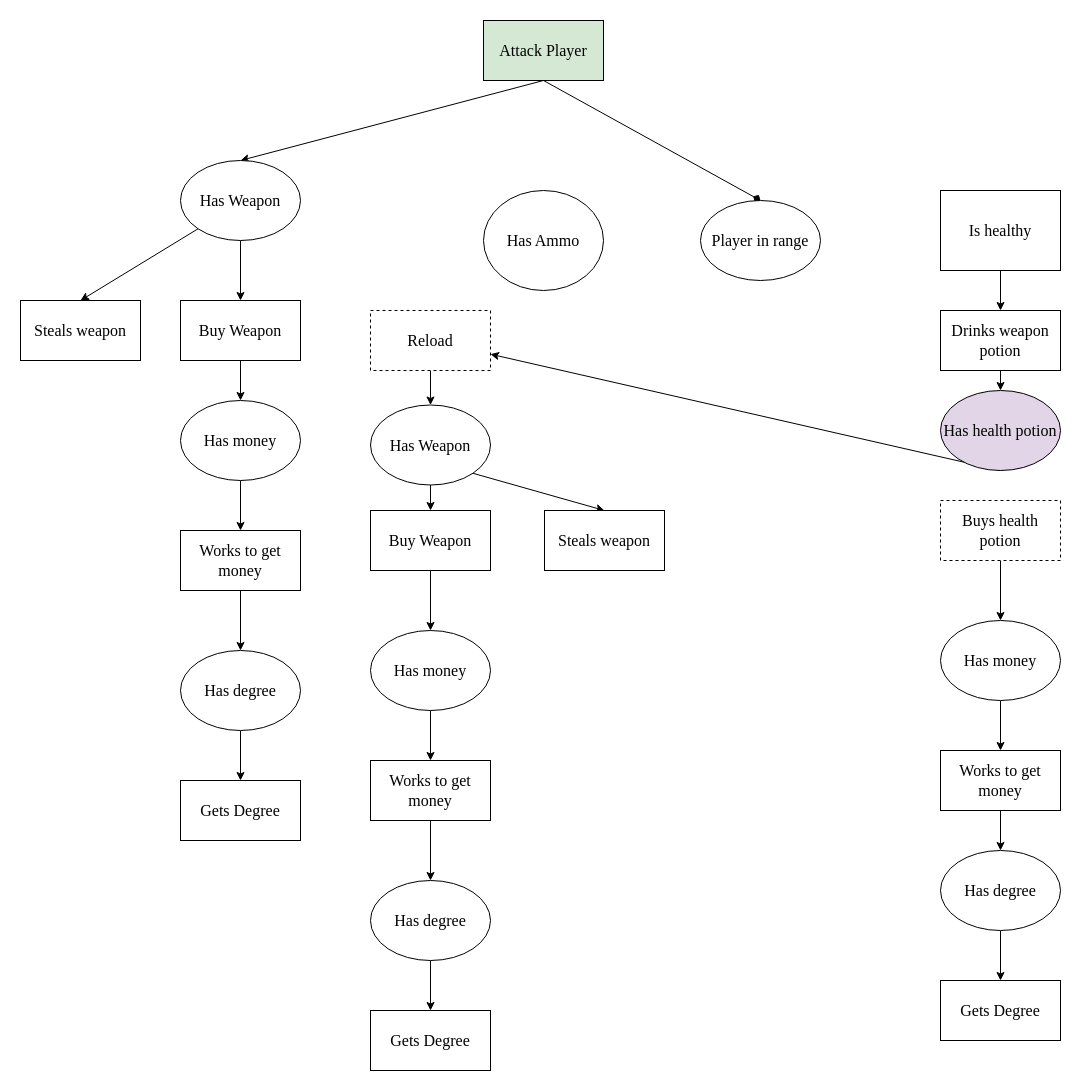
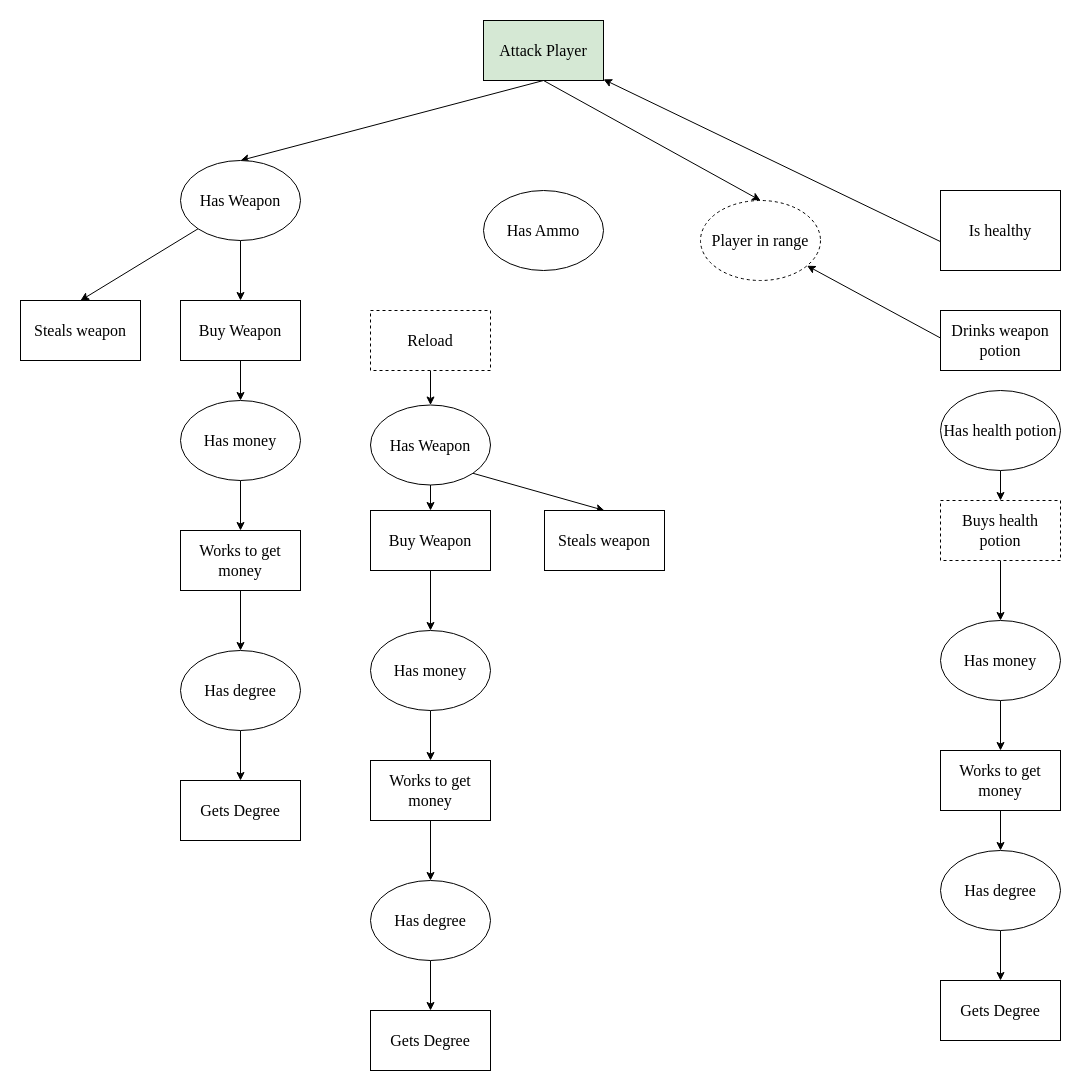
  <mxCell id="0" />
  <mxCell id="1" parent="0" />
  <mxCell id="2" style="rounded=0;orthogonalLoop=1;jettySize=auto;html=1;exitX=0.5;exitY=1;exitDx=0;exitDy=0;entryX=0.5;entryY=0;entryDx=0;entryDy=0;fontFamily=Tahoma;fontSize=16;" edge="1" parent="1" source="4" target="7"><mxGeometry relative="1" as="geometry" /></mxCell>
- <mxCell id="3" style="edgeStyle=none;rounded=0;orthogonalLoop=1;jettySize=auto;html=1;exitX=0.5;exitY=1;exitDx=0;exitDy=0;entryX=0.5;entryY=0;entryDx=0;entryDy=0;fontFamily=Tahoma;fontSize=16;endArrow=diamond;" edge="1" parent="1" source="4" target="9"><mxGeometry relative="1" as="geometry" /></mxCell>
+ <mxCell id="3" style="edgeStyle=none;rounded=0;orthogonalLoop=1;jettySize=auto;html=1;exitX=0.5;exitY=1;exitDx=0;exitDy=0;entryX=0.5;entryY=0;entryDx=0;entryDy=0;fontFamily=Tahoma;fontSize=16;" edge="1" parent="1" source="4" target="9"><mxGeometry relative="1" as="geometry" /></mxCell>
  <mxCell id="4" value="&lt;font style=&quot;font-size: 16px&quot;&gt;Attack Player&lt;/font&gt;" style="rounded=0;whiteSpace=wrap;html=1;fontFamily=Tahoma;fontSize=16;fillColor=#d5e8d4;" vertex="1" parent="1"><mxGeometry x="483" y="20" width="120" height="60" as="geometry" /></mxCell>
  <mxCell id="5" style="edgeStyle=none;rounded=0;orthogonalLoop=1;jettySize=auto;html=1;exitX=0.5;exitY=1;exitDx=0;exitDy=0;fontFamily=Tahoma;fontSize=16;" edge="1" parent="1" source="7" target="11"><mxGeometry relative="1" as="geometry" /></mxCell>
  <mxCell id="6" style="edgeStyle=none;rounded=0;orthogonalLoop=1;jettySize=auto;html=1;exitX=0;exitY=1;exitDx=0;exitDy=0;entryX=0.5;entryY=0;entryDx=0;entryDy=0;fontFamily=Tahoma;fontSize=16;" edge="1" parent="1" source="7" target="29"><mxGeometry relative="1" as="geometry" /></mxCell>
  <mxCell id="7" value="&lt;font style=&quot;font-size: 16px&quot;&gt;Has Weapon&lt;/font&gt;" style="ellipse;whiteSpace=wrap;html=1;fontFamily=Tahoma;fontSize=16;" vertex="1" parent="1"><mxGeometry x="180" y="160" width="120" height="80" as="geometry" /></mxCell>
- <mxCell id="8" value="&lt;font style=&quot;font-size: 16px&quot;&gt;Has Ammo&lt;/font&gt;" style="ellipse;whiteSpace=wrap;html=1;fontFamily=Tahoma;fontSize=16;" vertex="1" parent="1"><mxGeometry x="483" y="190" width="120" height="100" as="geometry" /></mxCell>
- <mxCell id="9" value="Player in range" style="ellipse;whiteSpace=wrap;html=1;fontFamily=Tahoma;fontSize=16;" vertex="1" parent="1"><mxGeometry x="700" y="200" width="120" height="80" as="geometry" /></mxCell>
+ <mxCell id="8" value="&lt;font style=&quot;font-size: 16px&quot;&gt;Has Ammo&lt;/font&gt;" style="ellipse;whiteSpace=wrap;html=1;fontFamily=Tahoma;fontSize=16;" vertex="1" parent="1"><mxGeometry x="483" y="190" width="120" height="80" as="geometry" /></mxCell>
+ <mxCell id="9" value="Player in range" style="ellipse;whiteSpace=wrap;html=1;fontFamily=Tahoma;fontSize=16;dashed=1;" vertex="1" parent="1"><mxGeometry x="700" y="200" width="120" height="80" as="geometry" /></mxCell>
  <mxCell id="10" style="edgeStyle=none;rounded=0;orthogonalLoop=1;jettySize=auto;html=1;exitX=0.5;exitY=1;exitDx=0;exitDy=0;entryX=0.5;entryY=0;entryDx=0;entryDy=0;fontFamily=Tahoma;fontSize=16;" edge="1" parent="1" source="11" target="22"><mxGeometry relative="1" as="geometry" /></mxCell>
  <mxCell id="11" value="Buy Weapon" style="rounded=0;whiteSpace=wrap;html=1;fontFamily=Tahoma;fontSize=16;" vertex="1" parent="1"><mxGeometry x="180" y="300" width="120" height="60" as="geometry" /></mxCell>
  <mxCell id="12" style="edgeStyle=none;rounded=0;orthogonalLoop=1;jettySize=auto;html=1;exitX=0.5;exitY=1;exitDx=0;exitDy=0;entryX=0.5;entryY=0;entryDx=0;entryDy=0;fontFamily=Tahoma;fontSize=16;" edge="1" parent="1" source="14" target="48"><mxGeometry relative="1" as="geometry"><mxPoint x="430" y="520" as="targetPoint" /></mxGeometry></mxCell>
  <mxCell id="13" style="edgeStyle=none;rounded=0;orthogonalLoop=1;jettySize=auto;html=1;exitX=1;exitY=1;exitDx=0;exitDy=0;entryX=0.5;entryY=0;entryDx=0;entryDy=0;fontFamily=Tahoma;fontSize=16;" edge="1" parent="1" source="14" target="49"><mxGeometry relative="1" as="geometry" /></mxCell>
  <mxCell id="14" value="Has Weapon" style="ellipse;whiteSpace=wrap;html=1;fontFamily=Tahoma;fontSize=16;" vertex="1" parent="1"><mxGeometry x="370" y="404.5" width="120" height="80" as="geometry" /></mxCell>
  <mxCell id="15" style="edgeStyle=none;rounded=0;orthogonalLoop=1;jettySize=auto;html=1;exitX=0.5;exitY=1;exitDx=0;exitDy=0;entryX=0.5;entryY=0;entryDx=0;entryDy=0;fontFamily=Tahoma;fontSize=16;" edge="1" parent="1" source="16" target="14"><mxGeometry relative="1" as="geometry" /></mxCell>
  <mxCell id="16" value="Reload" style="rounded=0;whiteSpace=wrap;html=1;fontFamily=Tahoma;fontSize=16;dashed=1;" vertex="1" parent="1"><mxGeometry x="370" y="310" width="120" height="60" as="geometry" /></mxCell>
- <mxCell id="17" style="edgeStyle=none;rounded=0;orthogonalLoop=1;jettySize=auto;html=1;exitX=0.5;exitY=1;exitDx=0;exitDy=0;entryX=0.5;entryY=0;entryDx=0;entryDy=0;fontFamily=Tahoma;fontSize=16;" edge="1" parent="1" source="18" target="37"><mxGeometry relative="1" as="geometry" /></mxCell>
+ <mxCell id="17" style="edgeStyle=none;rounded=0;orthogonalLoop=1;jettySize=auto;html=1;exitX=0.5;exitY=1;exitDx=0;exitDy=0;fontFamily=Tahoma;fontSize=16;" edge="1" parent="1" source="18" target="4"><mxGeometry relative="1" as="geometry" /></mxCell>
  <mxCell id="18" value="Is healthy" style="whiteSpace=wrap;html=1;fontFamily=Tahoma;fontSize=16;rounded=0;" vertex="1" parent="1"><mxGeometry x="940" y="190" width="120" height="80" as="geometry" /></mxCell>
  <mxCell id="19" style="edgeStyle=none;rounded=0;orthogonalLoop=1;jettySize=auto;html=1;exitX=0.5;exitY=1;exitDx=0;exitDy=0;fontFamily=Tahoma;fontSize=16;" edge="1" parent="1" source="20" target="26"><mxGeometry relative="1" as="geometry" /></mxCell>
  <mxCell id="20" value="Buys health potion" style="rounded=0;whiteSpace=wrap;html=1;fontFamily=Tahoma;fontSize=16;dashed=1;" vertex="1" parent="1"><mxGeometry x="940" y="500" width="120" height="60" as="geometry" /></mxCell>
  <mxCell id="21" style="edgeStyle=none;rounded=0;orthogonalLoop=1;jettySize=auto;html=1;exitX=0.5;exitY=1;exitDx=0;exitDy=0;entryX=0.5;entryY=0;entryDx=0;entryDy=0;fontFamily=Tahoma;fontSize=16;" edge="1" parent="1" source="22" target="24"><mxGeometry relative="1" as="geometry" /></mxCell>
  <mxCell id="22" value="Has money" style="ellipse;whiteSpace=wrap;html=1;fontFamily=Tahoma;fontSize=16;" vertex="1" parent="1"><mxGeometry x="180" y="400" width="120" height="80" as="geometry" /></mxCell>
  <mxCell id="23" style="edgeStyle=none;rounded=0;orthogonalLoop=1;jettySize=auto;html=1;exitX=0.5;exitY=1;exitDx=0;exitDy=0;fontFamily=Tahoma;fontSize=16;" edge="1" parent="1" source="24" target="35"><mxGeometry relative="1" as="geometry" /></mxCell>
  <mxCell id="24" value="Works to get money" style="rounded=0;whiteSpace=wrap;html=1;fontFamily=Tahoma;fontSize=16;" vertex="1" parent="1"><mxGeometry x="180" y="530" width="120" height="60" as="geometry" /></mxCell>
  <mxCell id="25" style="edgeStyle=none;rounded=0;orthogonalLoop=1;jettySize=auto;html=1;exitX=0.5;exitY=1;exitDx=0;exitDy=0;entryX=0.5;entryY=0;entryDx=0;entryDy=0;fontFamily=Tahoma;fontSize=16;" edge="1" parent="1" source="26" target="28"><mxGeometry relative="1" as="geometry" /></mxCell>
  <mxCell id="26" value="Has money" style="ellipse;whiteSpace=wrap;html=1;fontFamily=Tahoma;fontSize=16;" vertex="1" parent="1"><mxGeometry x="940" y="620" width="120" height="80" as="geometry" /></mxCell>
  <mxCell id="27" style="edgeStyle=none;rounded=0;orthogonalLoop=1;jettySize=auto;html=1;exitX=0.5;exitY=1;exitDx=0;exitDy=0;entryX=0.5;entryY=0;entryDx=0;entryDy=0;fontFamily=Tahoma;fontSize=16;" edge="1" parent="1" source="28" target="32"><mxGeometry relative="1" as="geometry" /></mxCell>
  <mxCell id="28" value="Works to get money" style="rounded=0;whiteSpace=wrap;html=1;fontFamily=Tahoma;fontSize=16;" vertex="1" parent="1"><mxGeometry x="940" y="750" width="120" height="60" as="geometry" /></mxCell>
  <mxCell id="29" value="Steals weapon" style="rounded=0;whiteSpace=wrap;html=1;fontFamily=Tahoma;fontSize=16;" vertex="1" parent="1"><mxGeometry x="20" y="300" width="120" height="60" as="geometry" /></mxCell>
  <mxCell id="30" value="Gets Degree" style="rounded=0;whiteSpace=wrap;html=1;fontFamily=Tahoma;fontSize=16;" vertex="1" parent="1"><mxGeometry x="940" y="980" width="120" height="60" as="geometry" /></mxCell>
  <mxCell id="31" style="edgeStyle=none;rounded=0;orthogonalLoop=1;jettySize=auto;html=1;exitX=0.5;exitY=1;exitDx=0;exitDy=0;entryX=0.5;entryY=0;entryDx=0;entryDy=0;fontFamily=Tahoma;fontSize=16;" edge="1" parent="1" source="32" target="30"><mxGeometry relative="1" as="geometry" /></mxCell>
  <mxCell id="32" value="Has degree" style="ellipse;whiteSpace=wrap;html=1;fontFamily=Tahoma;fontSize=16;" vertex="1" parent="1"><mxGeometry x="940" y="850" width="120" height="80" as="geometry" /></mxCell>
  <mxCell id="33" value="Gets Degree" style="rounded=0;whiteSpace=wrap;html=1;fontFamily=Tahoma;fontSize=16;" vertex="1" parent="1"><mxGeometry x="180" y="780" width="120" height="60" as="geometry" /></mxCell>
  <mxCell id="34" style="edgeStyle=none;rounded=0;orthogonalLoop=1;jettySize=auto;html=1;exitX=0.5;exitY=1;exitDx=0;exitDy=0;entryX=0.5;entryY=0;entryDx=0;entryDy=0;fontFamily=Tahoma;fontSize=16;" edge="1" parent="1" source="35" target="33"><mxGeometry relative="1" as="geometry" /></mxCell>
  <mxCell id="35" value="Has degree" style="ellipse;whiteSpace=wrap;html=1;fontFamily=Tahoma;fontSize=16;" vertex="1" parent="1"><mxGeometry x="180" y="650" width="120" height="80" as="geometry" /></mxCell>
- <mxCell id="36" style="edgeStyle=none;rounded=0;orthogonalLoop=1;jettySize=auto;html=1;exitX=0.5;exitY=1;exitDx=0;exitDy=0;entryX=0.5;entryY=0;entryDx=0;entryDy=0;fontFamily=Tahoma;fontSize=16;" edge="1" parent="1" source="37" target="39"><mxGeometry relative="1" as="geometry" /></mxCell>
+ <mxCell id="36" style="edgeStyle=none;rounded=0;orthogonalLoop=1;jettySize=auto;html=1;exitX=0.5;exitY=1;exitDx=0;exitDy=0;fontFamily=Tahoma;fontSize=16;" edge="1" parent="1" source="37" target="9"><mxGeometry relative="1" as="geometry" /></mxCell>
  <mxCell id="37" value="Drinks weapon potion" style="rounded=0;whiteSpace=wrap;html=1;fontFamily=Tahoma;fontSize=16;" vertex="1" parent="1"><mxGeometry x="940" y="310" width="120" height="60" as="geometry" /></mxCell>
- <mxCell id="38" style="edgeStyle=none;rounded=0;orthogonalLoop=1;jettySize=auto;html=1;exitX=0.5;exitY=1;exitDx=0;exitDy=0;fontFamily=Tahoma;fontSize=16;" edge="1" parent="1" source="39" target="16"><mxGeometry relative="1" as="geometry" /></mxCell>
- <mxCell id="39" value="Has health potion" style="ellipse;whiteSpace=wrap;html=1;fontFamily=Tahoma;fontSize=16;fillColor=#e1d5e7;" vertex="1" parent="1"><mxGeometry x="940" y="390" width="120" height="80" as="geometry" /></mxCell>
+ <mxCell id="38" style="edgeStyle=none;rounded=0;orthogonalLoop=1;jettySize=auto;html=1;exitX=0.5;exitY=1;exitDx=0;exitDy=0;entryX=0.5;entryY=0;entryDx=0;entryDy=0;fontFamily=Tahoma;fontSize=16;" edge="1" parent="1" source="39" target="20"><mxGeometry relative="1" as="geometry" /></mxCell>
+ <mxCell id="39" value="Has health potion" style="ellipse;whiteSpace=wrap;html=1;fontFamily=Tahoma;fontSize=16;" vertex="1" parent="1"><mxGeometry x="940" y="390" width="120" height="80" as="geometry" /></mxCell>
  <mxCell id="40" style="edgeStyle=none;rounded=0;orthogonalLoop=1;jettySize=auto;html=1;exitX=0.5;exitY=1;exitDx=0;exitDy=0;entryX=0.5;entryY=0;entryDx=0;entryDy=0;fontFamily=Tahoma;fontSize=16;" edge="1" parent="1" source="41" target="43"><mxGeometry relative="1" as="geometry" /></mxCell>
  <mxCell id="41" value="Has money" style="ellipse;whiteSpace=wrap;html=1;fontFamily=Tahoma;fontSize=16;" vertex="1" parent="1"><mxGeometry x="370" y="630" width="120" height="80" as="geometry" /></mxCell>
  <mxCell id="42" style="edgeStyle=none;rounded=0;orthogonalLoop=1;jettySize=auto;html=1;exitX=0.5;exitY=1;exitDx=0;exitDy=0;fontFamily=Tahoma;fontSize=16;" edge="1" parent="1" source="43" target="46"><mxGeometry relative="1" as="geometry" /></mxCell>
  <mxCell id="43" value="Works to get money" style="rounded=0;whiteSpace=wrap;html=1;fontFamily=Tahoma;fontSize=16;" vertex="1" parent="1"><mxGeometry x="370" y="760" width="120" height="60" as="geometry" /></mxCell>
  <mxCell id="44" value="Gets Degree" style="rounded=0;whiteSpace=wrap;html=1;fontFamily=Tahoma;fontSize=16;" vertex="1" parent="1"><mxGeometry x="370" y="1010" width="120" height="60" as="geometry" /></mxCell>
  <mxCell id="45" style="edgeStyle=none;rounded=0;orthogonalLoop=1;jettySize=auto;html=1;exitX=0.5;exitY=1;exitDx=0;exitDy=0;entryX=0.5;entryY=0;entryDx=0;entryDy=0;fontFamily=Tahoma;fontSize=16;" edge="1" parent="1" source="46" target="44"><mxGeometry relative="1" as="geometry" /></mxCell>
  <mxCell id="46" value="Has degree" style="ellipse;whiteSpace=wrap;html=1;fontFamily=Tahoma;fontSize=16;" vertex="1" parent="1"><mxGeometry x="370" y="880" width="120" height="80" as="geometry" /></mxCell>
  <mxCell id="47" value="" style="edgeStyle=none;rounded=0;orthogonalLoop=1;jettySize=auto;html=1;fontFamily=Tahoma;fontSize=16;" edge="1" parent="1" source="48" target="41"><mxGeometry relative="1" as="geometry" /></mxCell>
  <mxCell id="48" value="Buy Weapon" style="rounded=0;whiteSpace=wrap;html=1;fontFamily=Tahoma;fontSize=16;" vertex="1" parent="1"><mxGeometry x="370" y="510" width="120" height="60" as="geometry" /></mxCell>
  <mxCell id="49" value="Steals weapon" style="rounded=0;whiteSpace=wrap;html=1;fontFamily=Tahoma;fontSize=16;" vertex="1" parent="1"><mxGeometry x="544" y="510" width="120" height="60" as="geometry" /></mxCell>
